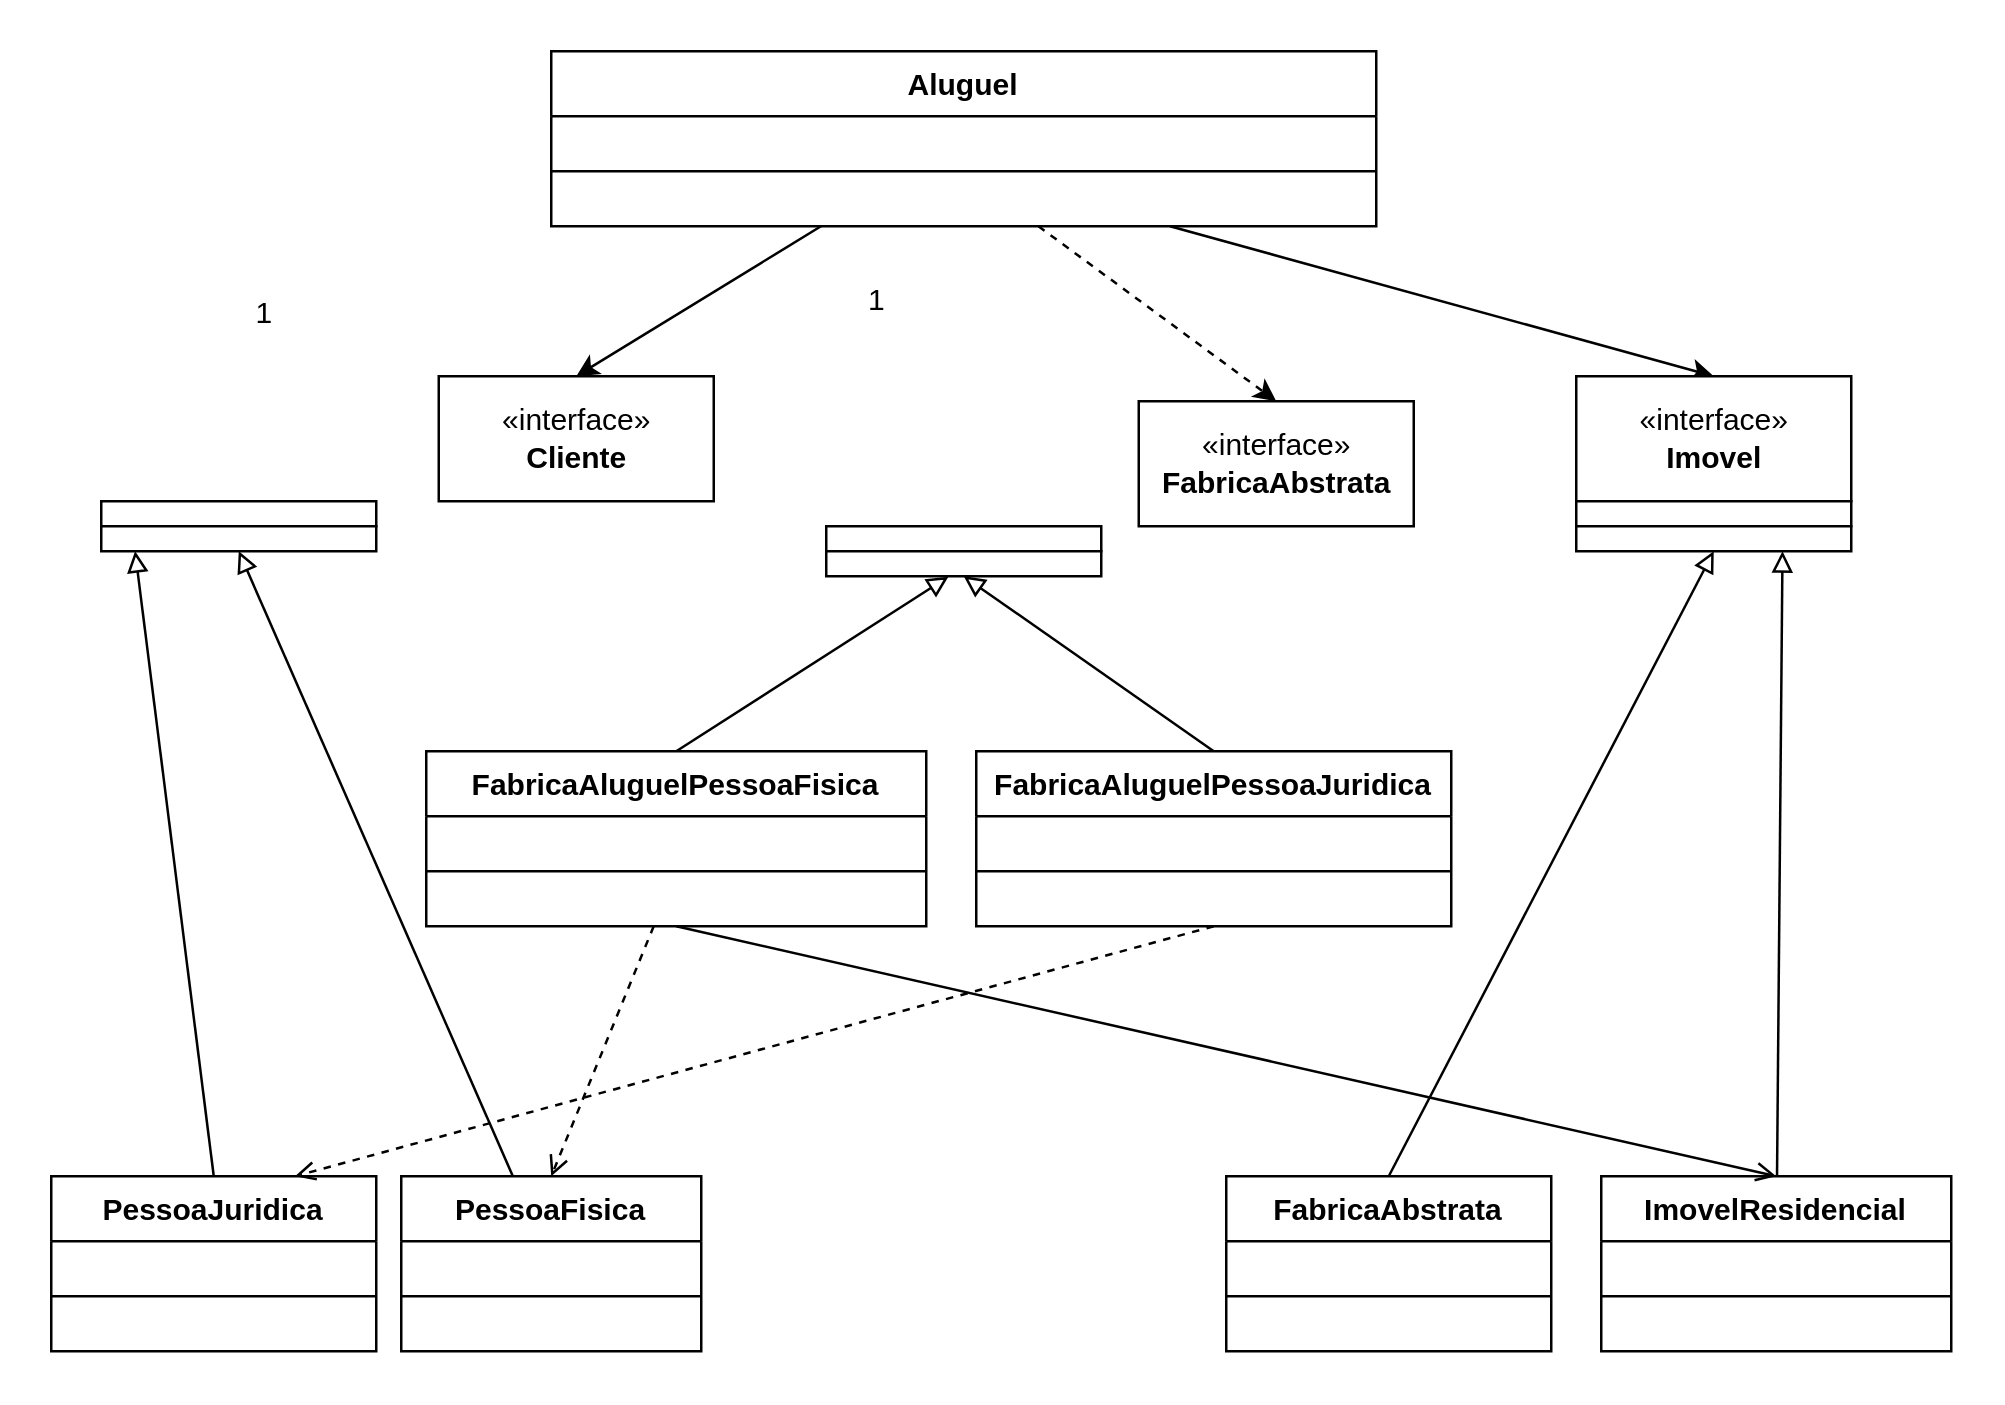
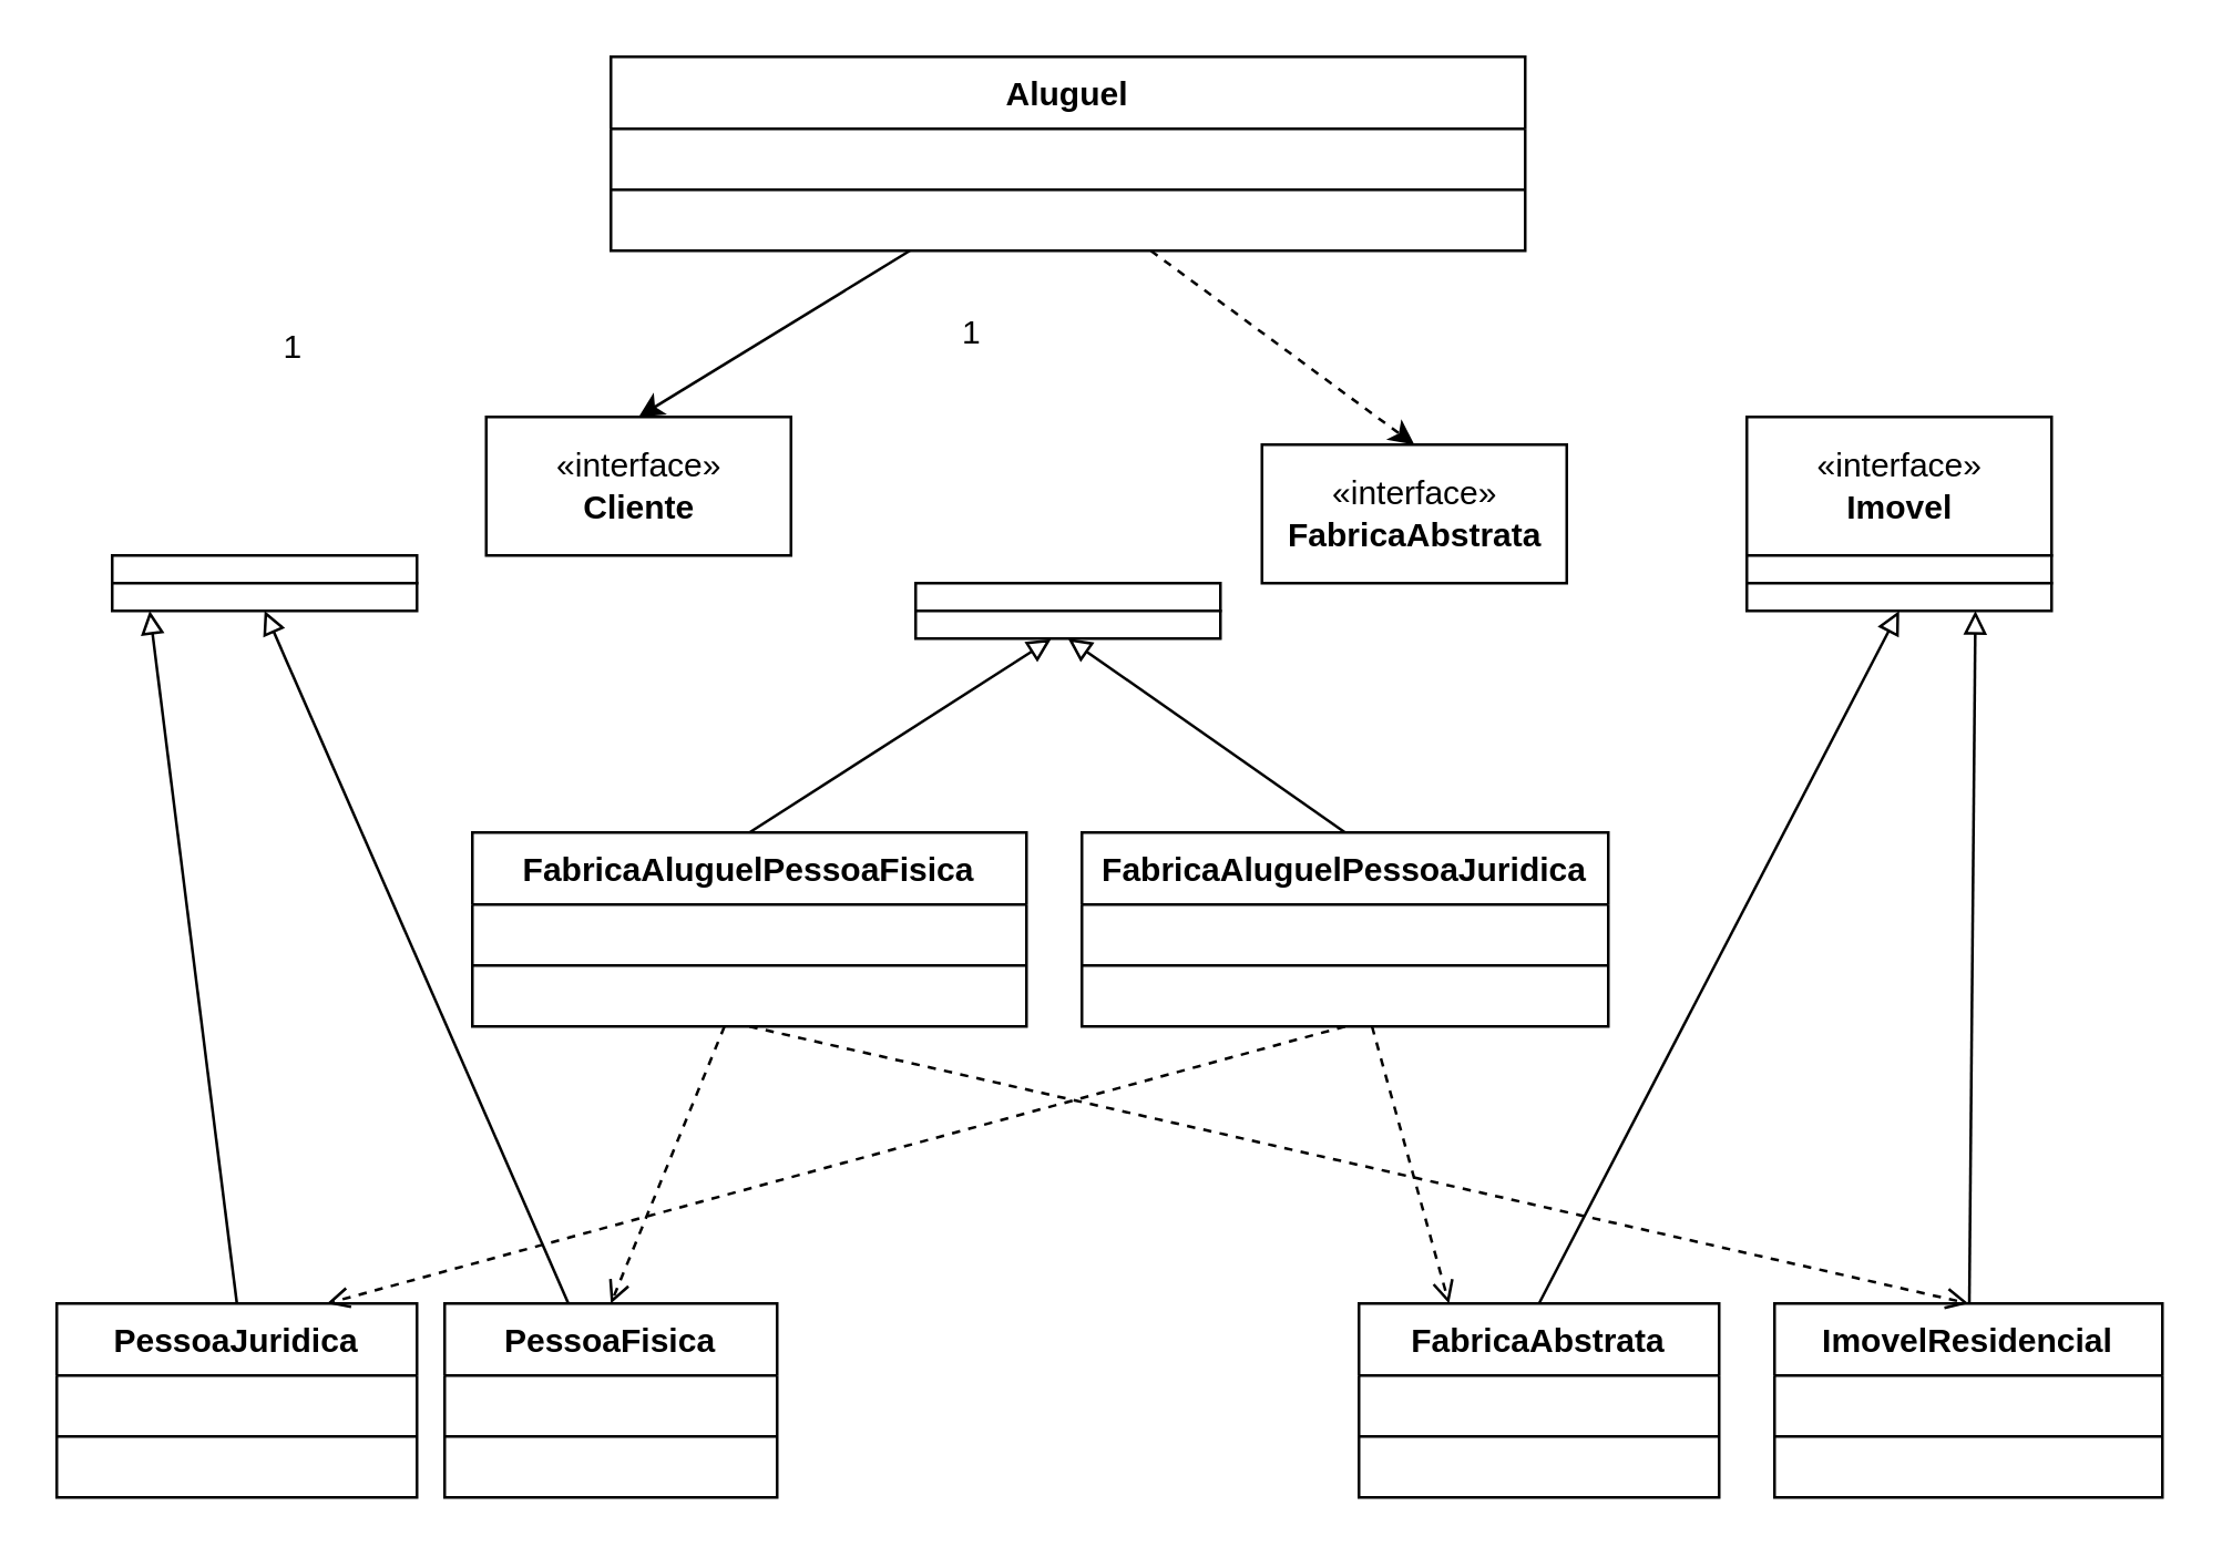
  <mxCell id="0" />
  <mxCell id="1" parent="0" />
  <mxCell id="2" style="rounded=0;orthogonalLoop=1;jettySize=auto;html=1;entryX=0.5;entryY=0;entryDx=0;entryDy=0;" edge="1" parent="1" source="5" target="9"><mxGeometry relative="1" as="geometry"><mxPoint x="218.056" y="160" as="targetPoint" /></mxGeometry></mxCell>
- <mxCell id="3" style="edgeStyle=none;rounded=0;orthogonalLoop=1;jettySize=auto;html=1;exitX=0.75;exitY=1;exitDx=0;exitDy=0;entryX=0.5;entryY=0;entryDx=0;entryDy=0;" edge="1" parent="1" source="5" target="10"><mxGeometry relative="1" as="geometry"><mxPoint x="365" y="140" as="targetPoint" /></mxGeometry></mxCell>
  <mxCell id="4" style="edgeStyle=none;rounded=0;orthogonalLoop=1;jettySize=auto;html=1;entryX=0.5;entryY=0;entryDx=0;entryDy=0;dashed=1;" edge="1" parent="1" source="6" target="11"><mxGeometry relative="1" as="geometry"><mxPoint x="390" y="60" as="sourcePoint" /></mxGeometry></mxCell>
  <mxCell id="5" value="Aluguel" style="swimlane;fontStyle=1;align=center;verticalAlign=top;childLayout=stackLayout;horizontal=1;startSize=26;horizontalStack=0;resizeParent=1;resizeParentMax=0;resizeLast=0;collapsible=1;marginBottom=0;" vertex="1" parent="1"><mxGeometry x="220" y="20" width="330" height="70" as="geometry" /></mxCell>
  <mxCell id="6" value="" style="line;strokeWidth=1;fillColor=none;align=left;verticalAlign=middle;spacingTop=-1;spacingLeft=3;spacingRight=3;rotatable=0;labelPosition=right;points=[];portConstraint=eastwest;strokeColor=inherit;" vertex="1" parent="5"><mxGeometry y="26" width="330" height="44" as="geometry" /></mxCell>
  <mxCell id="7" value="1" style="text;html=1;align=center;verticalAlign=middle;resizable=0;points=[];autosize=1;strokeColor=none;fillColor=none;" vertex="1" parent="1"><mxGeometry x="90" y="110" width="30" height="30" as="geometry" /></mxCell>
  <mxCell id="8" value="1" style="text;html=1;align=center;verticalAlign=middle;resizable=0;points=[];autosize=1;strokeColor=none;fillColor=none;" vertex="1" parent="1"><mxGeometry x="335" y="105" width="30" height="30" as="geometry" /></mxCell>
  <mxCell id="9" value="«interface»&lt;br&gt;&lt;b&gt;Cliente&lt;/b&gt;" style="html=1;" vertex="1" parent="1"><mxGeometry x="175" y="150" width="110" height="50" as="geometry" /></mxCell>
  <mxCell id="10" value="«interface»&lt;br&gt;&lt;b&gt;Imovel&lt;/b&gt;" style="html=1;" vertex="1" parent="1"><mxGeometry x="630" y="150" width="110" height="50" as="geometry" /></mxCell>
  <mxCell id="11" value="«interface»&lt;br&gt;&lt;b&gt;FabricaAbstrata&lt;/b&gt;" style="html=1;" vertex="1" parent="1"><mxGeometry x="455" y="160" width="110" height="50" as="geometry" /></mxCell>
  <mxCell id="12" value="" style="html=1;" vertex="1" parent="1"><mxGeometry x="40" y="200" width="110" height="10" as="geometry" /></mxCell>
  <mxCell id="13" value="" style="html=1;" vertex="1" parent="1"><mxGeometry x="40" y="210" width="110" height="10" as="geometry" /></mxCell>
  <mxCell id="14" value="" style="html=1;" vertex="1" parent="1"><mxGeometry x="630" y="200" width="110" height="10" as="geometry" /></mxCell>
  <mxCell id="15" value="" style="html=1;" vertex="1" parent="1"><mxGeometry x="630" y="210" width="110" height="10" as="geometry" /></mxCell>
  <mxCell id="16" value="" style="html=1;" vertex="1" parent="1"><mxGeometry x="330" y="210" width="110" height="10" as="geometry" /></mxCell>
  <mxCell id="17" value="" style="html=1;" vertex="1" parent="1"><mxGeometry x="330" y="220" width="110" height="10" as="geometry" /></mxCell>
  <mxCell id="18" style="edgeStyle=none;rounded=0;orthogonalLoop=1;jettySize=auto;html=1;exitX=0.5;exitY=0;exitDx=0;exitDy=0;entryX=0.123;entryY=1;entryDx=0;entryDy=0;endArrow=block;endFill=0;entryPerimeter=0;" edge="1" parent="1" source="19" target="13"><mxGeometry relative="1" as="geometry" /></mxCell>
  <mxCell id="19" value="PessoaJuridica" style="swimlane;fontStyle=1;align=center;verticalAlign=top;childLayout=stackLayout;horizontal=1;startSize=26;horizontalStack=0;resizeParent=1;resizeParentMax=0;resizeLast=0;collapsible=1;marginBottom=0;" vertex="1" parent="1"><mxGeometry x="20" y="470" width="130" height="70" as="geometry" /></mxCell>
  <mxCell id="20" value="" style="line;strokeWidth=1;fillColor=none;align=left;verticalAlign=middle;spacingTop=-1;spacingLeft=3;spacingRight=3;rotatable=0;labelPosition=right;points=[];portConstraint=eastwest;strokeColor=inherit;" vertex="1" parent="19"><mxGeometry y="26" width="130" height="44" as="geometry" /></mxCell>
  <mxCell id="21" style="edgeStyle=none;rounded=0;orthogonalLoop=1;jettySize=auto;html=1;endArrow=block;endFill=0;entryX=0.5;entryY=1;entryDx=0;entryDy=0;" edge="1" parent="1" source="22" target="13"><mxGeometry relative="1" as="geometry"><mxPoint x="90" y="215" as="targetPoint" /></mxGeometry></mxCell>
  <mxCell id="22" value="PessoaFisica" style="swimlane;fontStyle=1;align=center;verticalAlign=top;childLayout=stackLayout;horizontal=1;startSize=26;horizontalStack=0;resizeParent=1;resizeParentMax=0;resizeLast=0;collapsible=1;marginBottom=0;" vertex="1" parent="1"><mxGeometry x="160" y="470" width="120" height="70" as="geometry" /></mxCell>
  <mxCell id="23" value="" style="line;strokeWidth=1;fillColor=none;align=left;verticalAlign=middle;spacingTop=-1;spacingLeft=3;spacingRight=3;rotatable=0;labelPosition=right;points=[];portConstraint=eastwest;strokeColor=inherit;" vertex="1" parent="22"><mxGeometry y="26" width="120" height="44" as="geometry" /></mxCell>
  <mxCell id="24" style="edgeStyle=none;rounded=0;orthogonalLoop=1;jettySize=auto;html=1;exitX=0.5;exitY=0;exitDx=0;exitDy=0;entryX=0.5;entryY=1;entryDx=0;entryDy=0;endArrow=block;endFill=0;" edge="1" parent="1" source="25" target="15"><mxGeometry relative="1" as="geometry"><mxPoint x="565" y="230" as="targetPoint" /></mxGeometry></mxCell>
  <mxCell id="25" value="FabricaAbstrata" style="swimlane;fontStyle=1;align=center;verticalAlign=top;childLayout=stackLayout;horizontal=1;startSize=26;horizontalStack=0;resizeParent=1;resizeParentMax=0;resizeLast=0;collapsible=1;marginBottom=0;" vertex="1" parent="1"><mxGeometry x="490" y="470" width="130" height="70" as="geometry" /></mxCell>
  <mxCell id="26" value="" style="line;strokeWidth=1;fillColor=none;align=left;verticalAlign=middle;spacingTop=-1;spacingLeft=3;spacingRight=3;rotatable=0;labelPosition=right;points=[];portConstraint=eastwest;strokeColor=inherit;" vertex="1" parent="25"><mxGeometry y="26" width="130" height="44" as="geometry" /></mxCell>
  <mxCell id="27" style="edgeStyle=none;rounded=0;orthogonalLoop=1;jettySize=auto;html=1;endArrow=block;endFill=0;entryX=0.75;entryY=1;entryDx=0;entryDy=0;" edge="1" parent="1" source="28" target="15"><mxGeometry relative="1" as="geometry"><mxPoint x="570" y="230" as="targetPoint" /></mxGeometry></mxCell>
  <mxCell id="28" value="ImovelResidencial" style="swimlane;fontStyle=1;align=center;verticalAlign=top;childLayout=stackLayout;horizontal=1;startSize=26;horizontalStack=0;resizeParent=1;resizeParentMax=0;resizeLast=0;collapsible=1;marginBottom=0;" vertex="1" parent="1"><mxGeometry x="640" y="470" width="140" height="70" as="geometry" /></mxCell>
  <mxCell id="29" value="" style="line;strokeWidth=1;fillColor=none;align=left;verticalAlign=middle;spacingTop=-1;spacingLeft=3;spacingRight=3;rotatable=0;labelPosition=right;points=[];portConstraint=eastwest;strokeColor=inherit;" vertex="1" parent="28"><mxGeometry y="26" width="140" height="44" as="geometry" /></mxCell>
  <mxCell id="30" style="edgeStyle=none;rounded=0;orthogonalLoop=1;jettySize=auto;html=1;exitX=0.5;exitY=0;exitDx=0;exitDy=0;entryX=0.444;entryY=1.02;entryDx=0;entryDy=0;entryPerimeter=0;endArrow=block;endFill=0;" edge="1" parent="1" source="33" target="17"><mxGeometry relative="1" as="geometry" /></mxCell>
  <mxCell id="31" style="edgeStyle=none;rounded=0;orthogonalLoop=1;jettySize=auto;html=1;entryX=0.5;entryY=0;entryDx=0;entryDy=0;endArrow=open;endFill=0;dashed=1;" edge="1" parent="1" source="34" target="22"><mxGeometry relative="1" as="geometry" /></mxCell>
- <mxCell id="32" style="edgeStyle=none;rounded=0;orthogonalLoop=1;jettySize=auto;html=1;entryX=0.5;entryY=0;entryDx=0;entryDy=0;dashed=0;endArrow=open;endFill=0;exitX=0.5;exitY=1;exitDx=0;exitDy=0;" edge="1" parent="1" source="33" target="28"><mxGeometry relative="1" as="geometry" /></mxCell>
+ <mxCell id="32" style="edgeStyle=none;rounded=0;orthogonalLoop=1;jettySize=auto;html=1;entryX=0.5;entryY=0;entryDx=0;entryDy=0;dashed=1;endArrow=open;endFill=0;exitX=0.5;exitY=1;exitDx=0;exitDy=0;" edge="1" parent="1" source="33" target="28"><mxGeometry relative="1" as="geometry" /></mxCell>
  <mxCell id="33" value="FabricaAluguelPessoaFisica" style="swimlane;fontStyle=1;align=center;verticalAlign=top;childLayout=stackLayout;horizontal=1;startSize=26;horizontalStack=0;resizeParent=1;resizeParentMax=0;resizeLast=0;collapsible=1;marginBottom=0;" vertex="1" parent="1"><mxGeometry x="170" y="300" width="200" height="70" as="geometry" /></mxCell>
  <mxCell id="34" value="" style="line;strokeWidth=1;fillColor=none;align=left;verticalAlign=middle;spacingTop=-1;spacingLeft=3;spacingRight=3;rotatable=0;labelPosition=right;points=[];portConstraint=eastwest;strokeColor=inherit;" vertex="1" parent="33"><mxGeometry y="26" width="200" height="44" as="geometry" /></mxCell>
  <mxCell id="35" style="rounded=0;orthogonalLoop=1;jettySize=auto;html=1;exitX=0.5;exitY=0;exitDx=0;exitDy=0;entryX=0.5;entryY=1;entryDx=0;entryDy=0;endArrow=block;endFill=0;" edge="1" parent="1" source="38" target="17"><mxGeometry relative="1" as="geometry" /></mxCell>
  <mxCell id="36" style="edgeStyle=none;rounded=0;orthogonalLoop=1;jettySize=auto;html=1;exitX=0.5;exitY=1;exitDx=0;exitDy=0;entryX=0.75;entryY=0;entryDx=0;entryDy=0;dashed=1;endArrow=open;endFill=0;" edge="1" parent="1" source="38" target="19"><mxGeometry relative="1" as="geometry" /></mxCell>
+ <mxCell id="37" style="edgeStyle=none;rounded=0;orthogonalLoop=1;jettySize=auto;html=1;entryX=0.25;entryY=0;entryDx=0;entryDy=0;dashed=1;endArrow=open;endFill=0;" edge="1" parent="1" source="38" target="25"><mxGeometry relative="1" as="geometry" /></mxCell>
  <mxCell id="38" value="FabricaAluguelPessoaJuridica" style="swimlane;fontStyle=1;align=center;verticalAlign=top;childLayout=stackLayout;horizontal=1;startSize=26;horizontalStack=0;resizeParent=1;resizeParentMax=0;resizeLast=0;collapsible=1;marginBottom=0;" vertex="1" parent="1"><mxGeometry x="390" y="300" width="190" height="70" as="geometry" /></mxCell>
  <mxCell id="39" value="" style="line;strokeWidth=1;fillColor=none;align=left;verticalAlign=middle;spacingTop=-1;spacingLeft=3;spacingRight=3;rotatable=0;labelPosition=right;points=[];portConstraint=eastwest;strokeColor=inherit;" vertex="1" parent="38"><mxGeometry y="26" width="190" height="44" as="geometry" /></mxCell>
  <mxCell id="40" style="edgeStyle=none;rounded=0;orthogonalLoop=1;jettySize=auto;html=1;exitX=0.25;exitY=0;exitDx=0;exitDy=0;dashed=1;endArrow=open;endFill=0;" edge="1" parent="1" source="33" target="33"><mxGeometry relative="1" as="geometry" /></mxCell>
